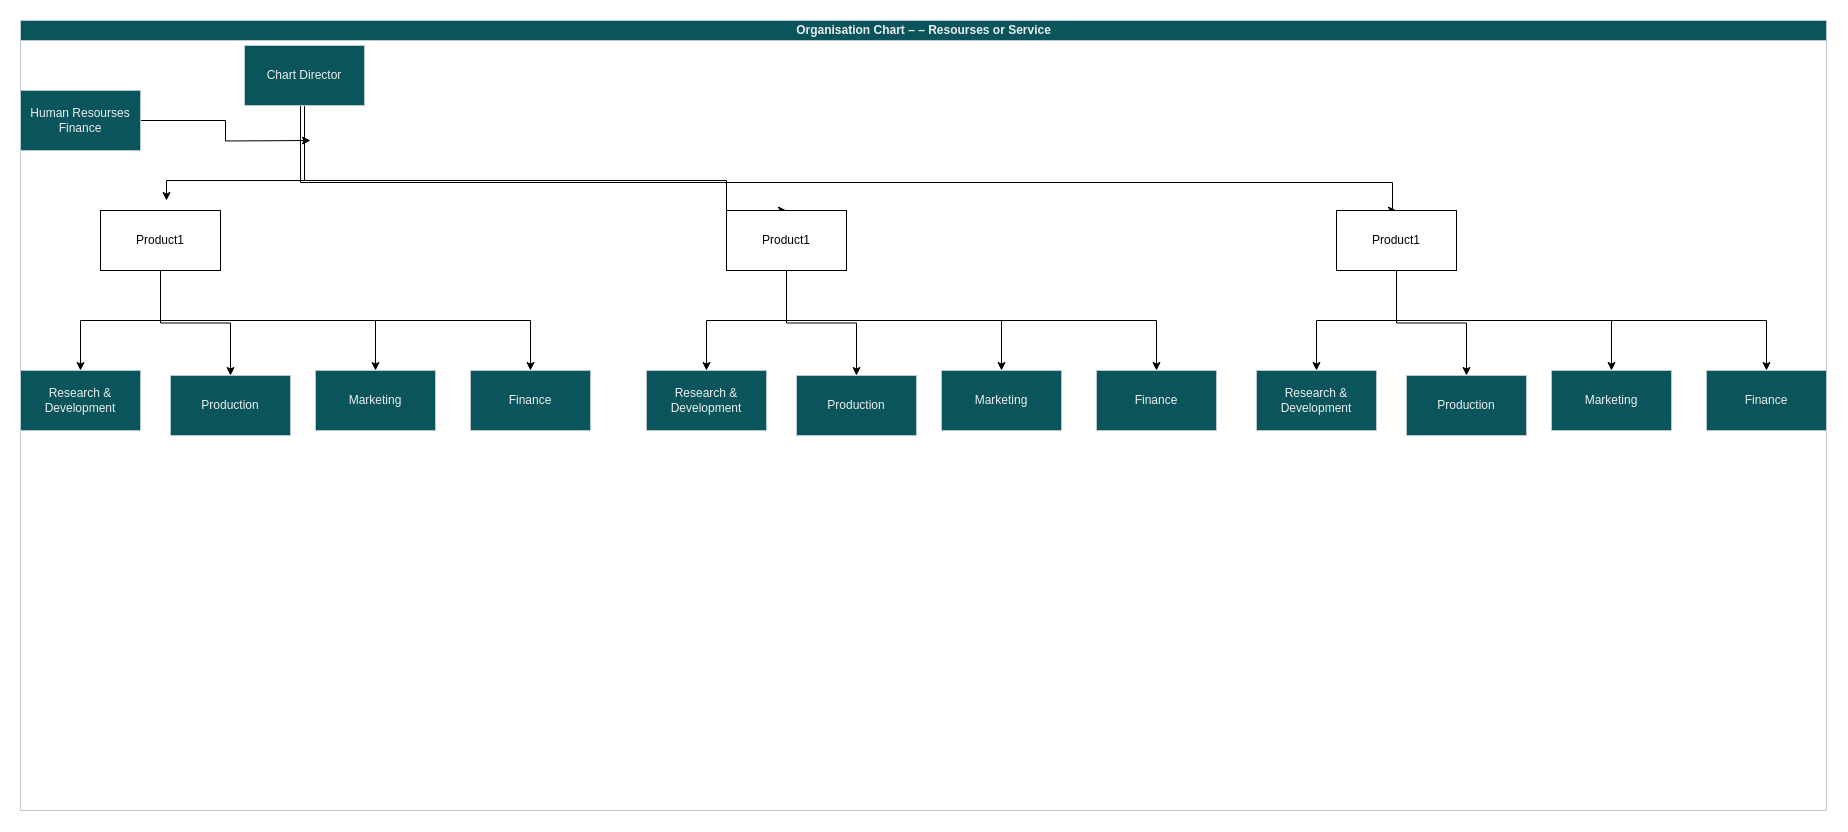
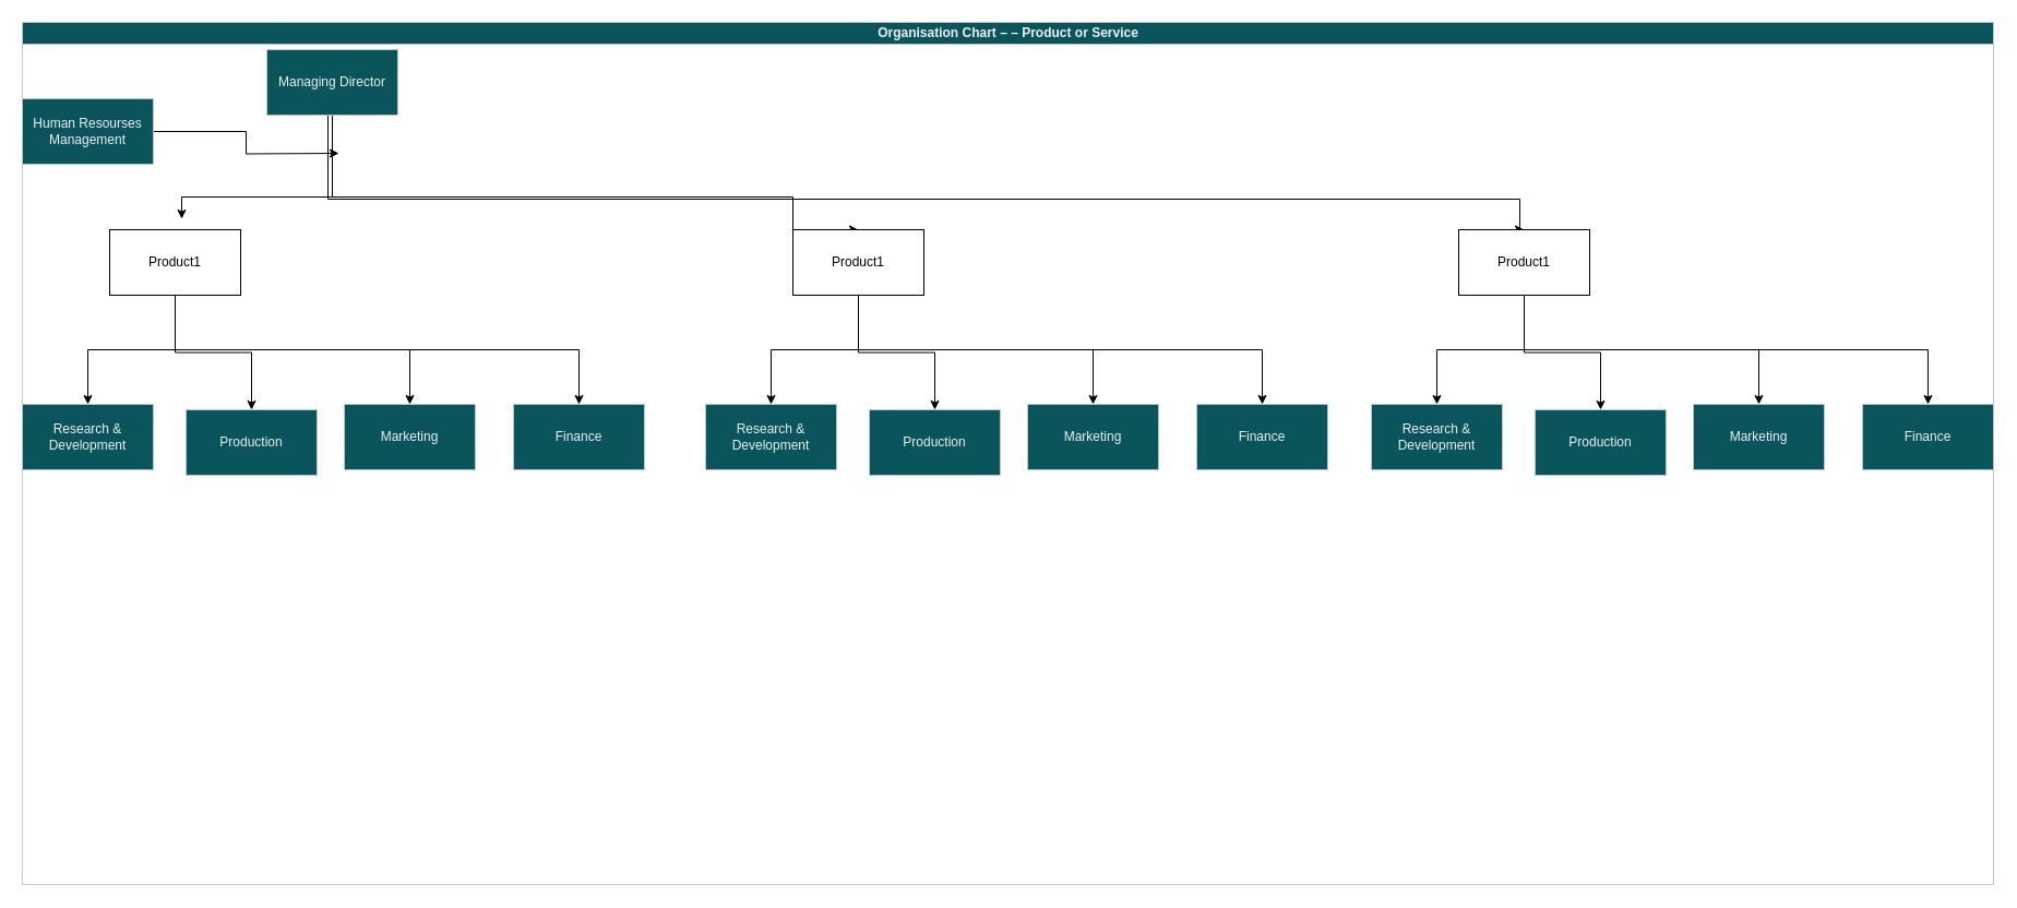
  <mxCell id="0" />
  <mxCell id="1" parent="0" />
- <mxCell id="2" value="Organisation Chart – – Resourses or Service" style="swimlane;html=1;startSize=20;horizontal=1;containerType=tree;glass=0;labelBackgroundColor=none;fillColor=#09555B;strokeColor=#BAC8D3;fontColor=#EEEEEE;" vertex="1" parent="1"><mxGeometry x="20" y="20" width="1806" height="790" as="geometry" /></mxCell>
+ <mxCell id="2" value="Organisation Chart – – Product or Service" style="swimlane;html=1;startSize=20;horizontal=1;containerType=tree;glass=0;labelBackgroundColor=none;fillColor=#09555B;strokeColor=#BAC8D3;fontColor=#EEEEEE;" vertex="1" parent="1"><mxGeometry x="20" y="20" width="1806" height="790" as="geometry" /></mxCell>
  <mxCell id="3" style="edgeStyle=orthogonalEdgeStyle;rounded=0;orthogonalLoop=1;jettySize=auto;html=1;" edge="1" parent="2" source="4" target="16"><mxGeometry relative="1" as="geometry"><Array as="points"><mxPoint x="140" y="300" /><mxPoint x="510" y="300" /></Array></mxGeometry></mxCell>
  <mxCell id="4" value="Product1" style="rounded=0;whiteSpace=wrap;html=1;" vertex="1" parent="2"><mxGeometry x="80" y="190" width="120" height="60" as="geometry" /></mxCell>
  <mxCell id="5" style="edgeStyle=orthogonalEdgeStyle;rounded=0;orthogonalLoop=1;jettySize=auto;html=1;" edge="1" parent="2" source="8"><mxGeometry relative="1" as="geometry"><mxPoint x="146" y="180" as="targetPoint" /><Array as="points"><mxPoint x="284" y="160" /><mxPoint x="146" y="160" /></Array></mxGeometry></mxCell>
  <mxCell id="6" style="edgeStyle=orthogonalEdgeStyle;rounded=0;orthogonalLoop=1;jettySize=auto;html=1;entryX=0.5;entryY=0;entryDx=0;entryDy=0;" edge="1" parent="2" source="8" target="18"><mxGeometry relative="1" as="geometry"><mxPoint x="760" y="150" as="targetPoint" /><Array as="points"><mxPoint x="284" y="160" /><mxPoint x="706" y="160" /><mxPoint x="706" y="190" /></Array></mxGeometry></mxCell>
  <mxCell id="7" style="edgeStyle=orthogonalEdgeStyle;rounded=0;orthogonalLoop=1;jettySize=auto;html=1;entryX=0.5;entryY=0;entryDx=0;entryDy=0;" edge="1" parent="2" target="27"><mxGeometry relative="1" as="geometry"><mxPoint x="280.0" y="37.46" as="sourcePoint" /><mxPoint x="1372" y="142.46" as="targetPoint" /><Array as="points"><mxPoint x="280" y="162" /><mxPoint x="1372" y="162" /><mxPoint x="1372" y="190" /></Array></mxGeometry></mxCell>
- <mxCell id="8" value="Chart Director" style="rounded=0;whiteSpace=wrap;html=1;labelBackgroundColor=none;fillColor=#09555B;strokeColor=#BAC8D3;fontColor=#EEEEEE;" vertex="1" parent="2"><mxGeometry x="224" y="25" width="120" height="60" as="geometry" /></mxCell>
+ <mxCell id="8" value="Managing Director" style="rounded=0;whiteSpace=wrap;html=1;labelBackgroundColor=none;fillColor=#09555B;strokeColor=#BAC8D3;fontColor=#EEEEEE;" vertex="1" parent="2"><mxGeometry x="224" y="25" width="120" height="60" as="geometry" /></mxCell>
  <mxCell id="9" style="edgeStyle=orthogonalEdgeStyle;rounded=0;orthogonalLoop=1;jettySize=auto;html=1;exitX=1;exitY=0.5;exitDx=0;exitDy=0;" edge="1" parent="2" source="10"><mxGeometry relative="1" as="geometry"><mxPoint x="290" y="120" as="targetPoint" /></mxGeometry></mxCell>
- <mxCell id="10" value="Human Resourses Finance" style="rounded=0;whiteSpace=wrap;html=1;labelBackgroundColor=none;fillColor=#09555B;strokeColor=#BAC8D3;fontColor=#EEEEEE;" vertex="1" parent="2"><mxGeometry y="70" width="120" height="60" as="geometry" /></mxCell>
+ <mxCell id="10" value="Human Resourses Management" style="rounded=0;whiteSpace=wrap;html=1;labelBackgroundColor=none;fillColor=#09555B;strokeColor=#BAC8D3;fontColor=#EEEEEE;" vertex="1" parent="2"><mxGeometry y="70" width="120" height="60" as="geometry" /></mxCell>
  <mxCell id="11" style="edgeStyle=orthogonalEdgeStyle;rounded=0;orthogonalLoop=1;jettySize=auto;html=1;entryX=0.5;entryY=0;entryDx=0;entryDy=0;" edge="1" parent="2" source="4" target="14"><mxGeometry relative="1" as="geometry" /></mxCell>
  <mxCell id="12" style="edgeStyle=orthogonalEdgeStyle;rounded=0;orthogonalLoop=1;jettySize=auto;html=1;" edge="1" parent="2" source="4" target="15"><mxGeometry relative="1" as="geometry" /></mxCell>
  <mxCell id="13" style="edgeStyle=orthogonalEdgeStyle;rounded=0;orthogonalLoop=1;jettySize=auto;html=1;" edge="1" parent="2" target="17"><mxGeometry relative="1" as="geometry"><mxPoint x="140" y="250" as="sourcePoint" /><Array as="points"><mxPoint x="140" y="300" /><mxPoint x="355" y="300" /></Array></mxGeometry></mxCell>
  <mxCell id="14" value="Research &amp;amp; Development" style="rounded=0;whiteSpace=wrap;html=1;labelBackgroundColor=none;fillColor=#09555B;strokeColor=#BAC8D3;fontColor=#EEEEEE;" vertex="1" parent="2"><mxGeometry y="350" width="120" height="60" as="geometry" /></mxCell>
  <mxCell id="15" value="Production" style="rounded=0;whiteSpace=wrap;html=1;labelBackgroundColor=none;fillColor=#09555B;strokeColor=#BAC8D3;fontColor=#EEEEEE;" vertex="1" parent="2"><mxGeometry x="150" y="355" width="120" height="60" as="geometry" /></mxCell>
  <mxCell id="16" value="Finance" style="rounded=0;whiteSpace=wrap;html=1;labelBackgroundColor=none;fillColor=#09555B;strokeColor=#BAC8D3;fontColor=#EEEEEE;" vertex="1" parent="2"><mxGeometry x="450.0" y="350" width="120" height="60" as="geometry" /></mxCell>
  <mxCell id="17" value="Marketing" style="rounded=0;whiteSpace=wrap;html=1;labelBackgroundColor=none;fillColor=#09555B;strokeColor=#BAC8D3;fontColor=#EEEEEE;" vertex="1" parent="2"><mxGeometry x="295" y="350" width="120" height="60" as="geometry" /></mxCell>
  <mxCell id="18" value="Product1" style="rounded=0;whiteSpace=wrap;html=1;" vertex="1" parent="2"><mxGeometry x="706" y="190" width="120" height="60" as="geometry" /></mxCell>
  <mxCell id="19" style="edgeStyle=orthogonalEdgeStyle;rounded=0;orthogonalLoop=1;jettySize=auto;html=1;entryX=0.5;entryY=0;entryDx=0;entryDy=0;" edge="1" parent="2" source="18" target="22"><mxGeometry relative="1" as="geometry" /></mxCell>
  <mxCell id="20" style="edgeStyle=orthogonalEdgeStyle;rounded=0;orthogonalLoop=1;jettySize=auto;html=1;" edge="1" parent="2" source="18" target="23"><mxGeometry relative="1" as="geometry" /></mxCell>
  <mxCell id="21" style="edgeStyle=orthogonalEdgeStyle;rounded=0;orthogonalLoop=1;jettySize=auto;html=1;" edge="1" parent="2" target="26"><mxGeometry relative="1" as="geometry"><mxPoint x="766" y="250" as="sourcePoint" /><Array as="points"><mxPoint x="766" y="300" /><mxPoint x="981" y="300" /></Array></mxGeometry></mxCell>
  <mxCell id="22" value="Research &amp;amp; Development" style="rounded=0;whiteSpace=wrap;html=1;labelBackgroundColor=none;fillColor=#09555B;strokeColor=#BAC8D3;fontColor=#EEEEEE;" vertex="1" parent="2"><mxGeometry x="626" y="350" width="120" height="60" as="geometry" /></mxCell>
  <mxCell id="23" value="Production" style="rounded=0;whiteSpace=wrap;html=1;labelBackgroundColor=none;fillColor=#09555B;strokeColor=#BAC8D3;fontColor=#EEEEEE;" vertex="1" parent="2"><mxGeometry x="776" y="355" width="120" height="60" as="geometry" /></mxCell>
  <mxCell id="24" value="Finance" style="rounded=0;whiteSpace=wrap;html=1;labelBackgroundColor=none;fillColor=#09555B;strokeColor=#BAC8D3;fontColor=#EEEEEE;" vertex="1" parent="2"><mxGeometry x="1076" y="350" width="120" height="60" as="geometry" /></mxCell>
  <mxCell id="25" style="edgeStyle=orthogonalEdgeStyle;rounded=0;orthogonalLoop=1;jettySize=auto;html=1;" edge="1" parent="2" source="18" target="24"><mxGeometry relative="1" as="geometry"><Array as="points"><mxPoint x="766" y="300" /><mxPoint x="1136" y="300" /></Array></mxGeometry></mxCell>
  <mxCell id="26" value="Marketing" style="rounded=0;whiteSpace=wrap;html=1;labelBackgroundColor=none;fillColor=#09555B;strokeColor=#BAC8D3;fontColor=#EEEEEE;" vertex="1" parent="2"><mxGeometry x="921" y="350" width="120" height="60" as="geometry" /></mxCell>
  <mxCell id="27" value="Product1" style="rounded=0;whiteSpace=wrap;html=1;" vertex="1" parent="2"><mxGeometry x="1316" y="190" width="120" height="60" as="geometry" /></mxCell>
  <mxCell id="28" style="edgeStyle=orthogonalEdgeStyle;rounded=0;orthogonalLoop=1;jettySize=auto;html=1;entryX=0.5;entryY=0;entryDx=0;entryDy=0;" edge="1" parent="2" source="27" target="31"><mxGeometry relative="1" as="geometry" /></mxCell>
  <mxCell id="29" style="edgeStyle=orthogonalEdgeStyle;rounded=0;orthogonalLoop=1;jettySize=auto;html=1;" edge="1" parent="2" source="27" target="32"><mxGeometry relative="1" as="geometry" /></mxCell>
  <mxCell id="30" style="edgeStyle=orthogonalEdgeStyle;rounded=0;orthogonalLoop=1;jettySize=auto;html=1;" edge="1" parent="2" target="35"><mxGeometry relative="1" as="geometry"><mxPoint x="1376" y="250" as="sourcePoint" /><Array as="points"><mxPoint x="1376" y="300" /><mxPoint x="1591" y="300" /></Array></mxGeometry></mxCell>
  <mxCell id="31" value="Research &amp;amp; Development" style="rounded=0;whiteSpace=wrap;html=1;labelBackgroundColor=none;fillColor=#09555B;strokeColor=#BAC8D3;fontColor=#EEEEEE;" vertex="1" parent="2"><mxGeometry x="1236" y="350" width="120" height="60" as="geometry" /></mxCell>
  <mxCell id="32" value="Production" style="rounded=0;whiteSpace=wrap;html=1;labelBackgroundColor=none;fillColor=#09555B;strokeColor=#BAC8D3;fontColor=#EEEEEE;" vertex="1" parent="2"><mxGeometry x="1386" y="355" width="120" height="60" as="geometry" /></mxCell>
  <mxCell id="33" value="Finance" style="rounded=0;whiteSpace=wrap;html=1;labelBackgroundColor=none;fillColor=#09555B;strokeColor=#BAC8D3;fontColor=#EEEEEE;" vertex="1" parent="2"><mxGeometry x="1686" y="350" width="120" height="60" as="geometry" /></mxCell>
  <mxCell id="34" style="edgeStyle=orthogonalEdgeStyle;rounded=0;orthogonalLoop=1;jettySize=auto;html=1;" edge="1" parent="2" source="27" target="33"><mxGeometry relative="1" as="geometry"><Array as="points"><mxPoint x="1376" y="300" /><mxPoint x="1746" y="300" /></Array></mxGeometry></mxCell>
  <mxCell id="35" value="Marketing" style="rounded=0;whiteSpace=wrap;html=1;labelBackgroundColor=none;fillColor=#09555B;strokeColor=#BAC8D3;fontColor=#EEEEEE;" vertex="1" parent="2"><mxGeometry x="1531" y="350" width="120" height="60" as="geometry" /></mxCell>
